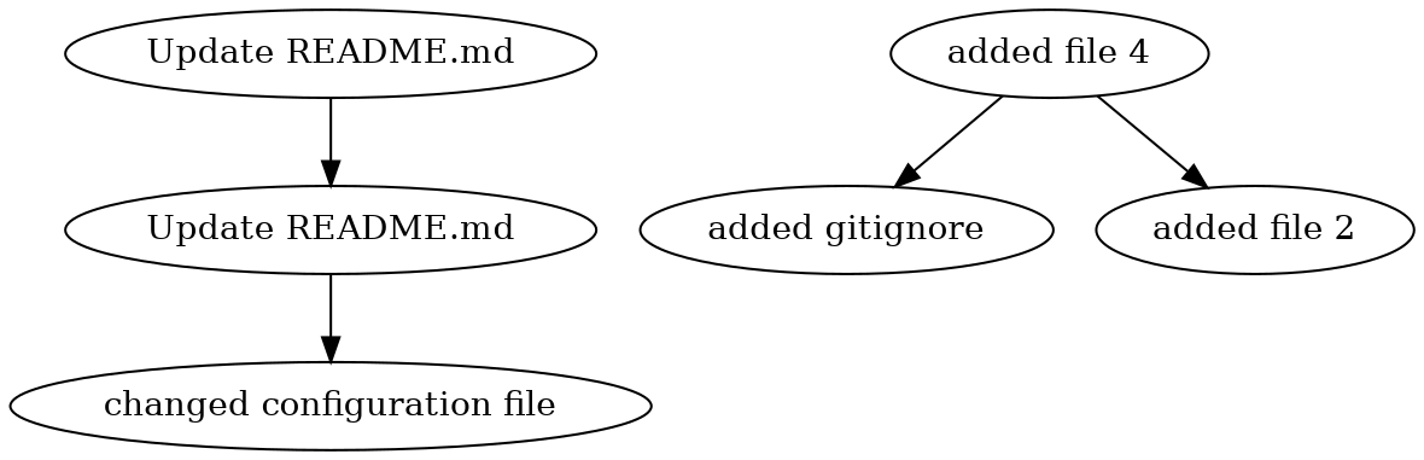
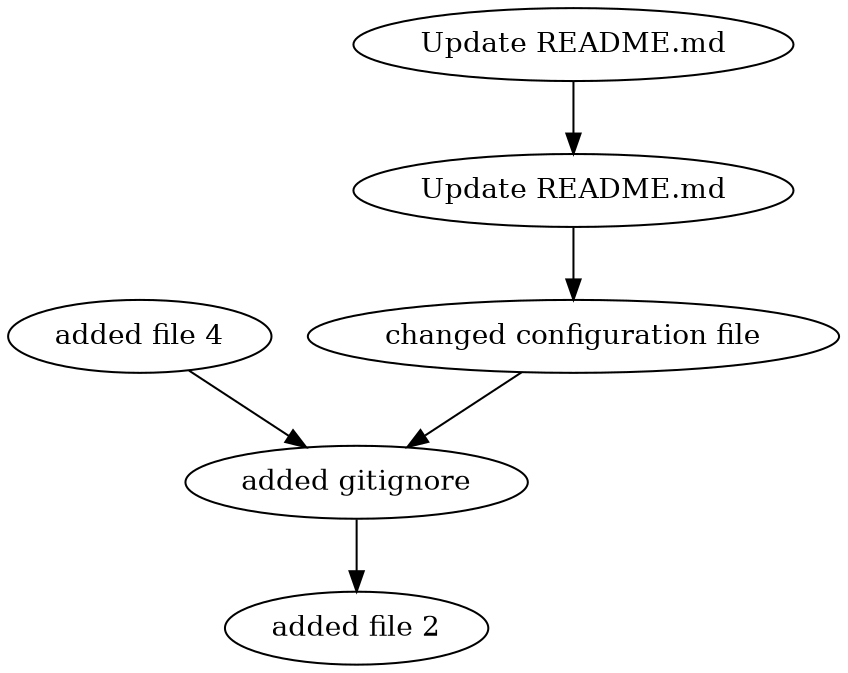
  digraph {
    n1 [label="changed configuration file\n"]
    n2 [label="added gitignore\n"]
    n3 [label="added file 4\n"]
    n4 [label="added file 2\n"]
    n5 [label="Update README.md\n"]
    n6 [label="Update README.md\n"]
+   n1 -> n2
    n3 -> n2
-   n3 -> n4
+   n2 -> n4
    n5 -> n1
    n6 -> n5
  }
